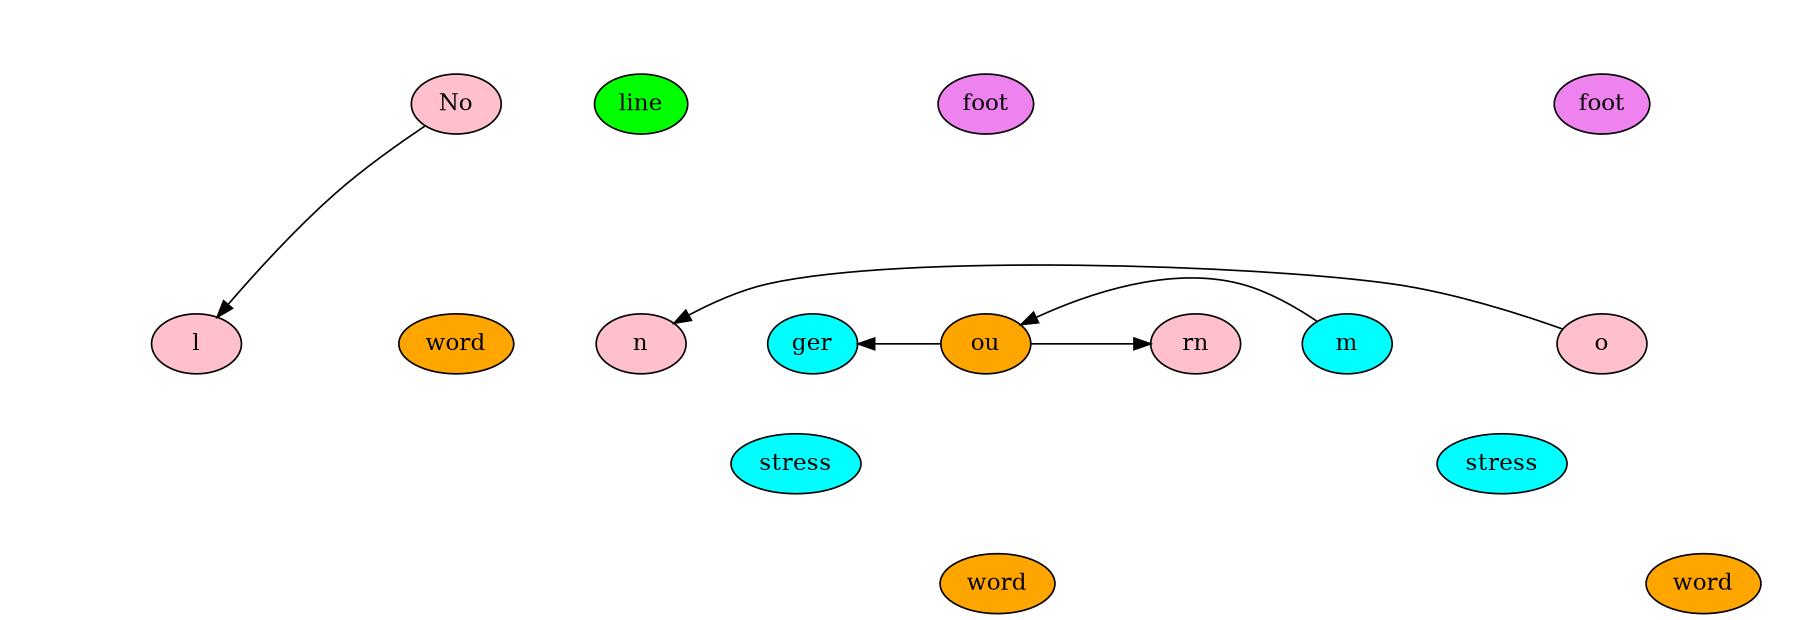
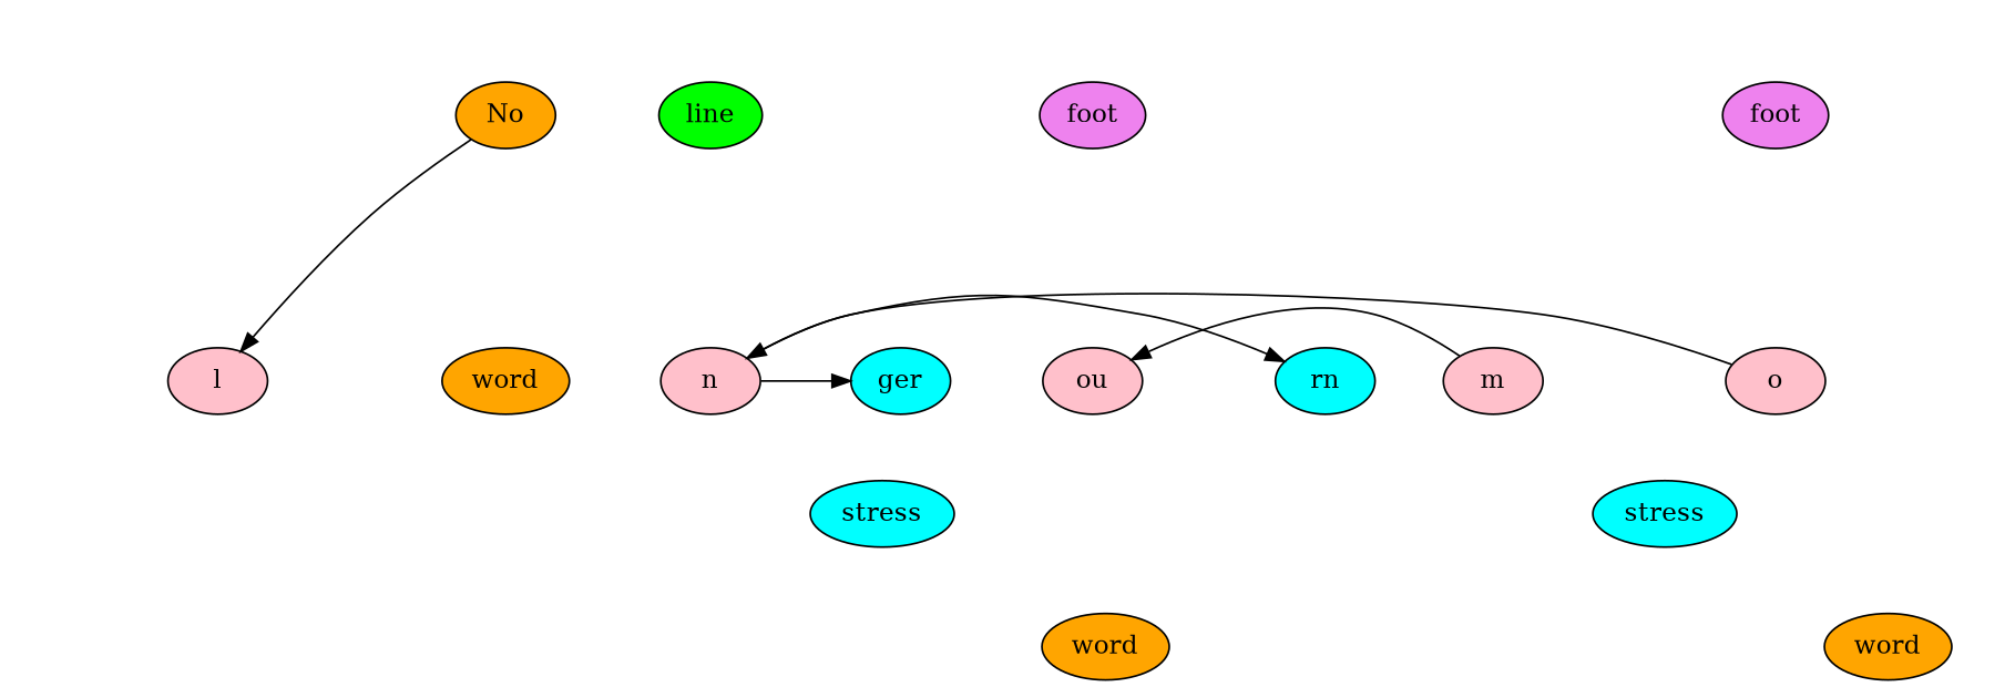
  digraph {
    node [rank=same style=invis]
    edge [style=invis]
    top1
    top2
    n3 [fillcolor=violet label=foot style=filled]
    line [fillcolor="#00ff00" style=filled]
    top4
    top7
    n7 [fillcolor=violet label=foot style=filled]
    top6
    fake1
    fake2
    null
    fake15
    fake3
    fake4
    fake5
-   No [fillcolor=pink style=filled]
+   No [fillcolor=orange style=filled]
    l [fillcolor=pink style=filled]
    o [fillcolor=pink style=filled]
    n [fillcolor=pink style=filled]
    ger [fillcolor=cyan style=filled]
-   m [fillcolor=cyan style=filled]
-   ou [fillcolor=orange style=filled]
-   rn [fillcolor=pink style=filled]
+   m [fillcolor=pink style=filled]
+   ou [fillcolor=pink style=filled]
+   rn [fillcolor=cyan style=filled]
    wordplace1
    fake6
    n26 [fillcolor=cyan label=stress style=filled]
    wordplace2
    fake7
    fake8
    n30 [fillcolor=cyan label=stress style=filled]
    wordplace3
    fake9
    n33 [fillcolor=orange label=word style=filled]
    fake10
    n35 [fillcolor=orange label=word style=filled]
    fake13
    fake14
    n38 [fillcolor=orange label=word style=filled]
    subgraph sub_1 {
      top1
      top2
      n3
      line
      top4
      top7
      n7
      top6
    }
    subgraph sub_2 {
      fake1
      fake2
      null
      fake15
      fake3
      fake4
      fake5
    }
    subgraph sub_3 {
      No
      l
      o
      n
      ger
      m
      ou
      rn
    }
    subgraph sub_4 {
      wordplace1
      fake6
      n26
      wordplace2
      fake7
      fake8
      n30
      wordplace3
      fake9
    }
    subgraph sub_5 {
      n33
      fake10
      n35
      fake13
      fake14
      n38
    }
    top1 -> top2 [constraint=false]
    top2 -> n3 [constraint=false]
    top2 -> fake1
    n3 -> line [constraint=false]
    n3 -> fake2
    line -> top7 [constraint=false]
    line -> null
    top4 -> n7 [constraint=false]
    top4 -> fake3
    top7 -> top4 [constraint=false]
    top7 -> fake15
    n7 -> top6 [constraint=false]
    n7 -> fake4
    top6 -> fake5
    fake1 -> fake2 [constraint=false]
    fake1 -> l
    fake2 -> null [constraint=false]
    fake2 -> o
    null -> fake15 [constraint=false]
    null -> n
    fake15 -> fake3 [constraint=false]
    fake15 -> ger
    fake3 -> fake4 [constraint=false]
    fake3 -> m
    fake4 -> fake5 [constraint=false]
    fake4 -> ou
    fake5 -> rn
    No -> l [constraint=false minlen=2 style=""]
    No -> wordplace1
    l -> fake6
    o -> n [constraint=false minlen=2 style=""]
    o -> n26
    o -> wordplace2
-   ou -> ger [constraint=false minlen=2 style=""]
+   n -> ger [constraint=false minlen=2 style=""]
    n -> fake7
    m -> ou [constraint=false minlen=2 style=""]
    m -> fake8
-   ou -> rn [constraint=false minlen=2 style=""]
+   n -> rn [constraint=false minlen=2 style=""]
    ou -> n30
    ou -> wordplace3
    rn -> fake9
    wordplace1 -> n33
    fake6 -> fake10
    wordplace2 -> n35
    fake7 -> fake13
    fake8 -> fake14
    wordplace3 -> n38
  }
